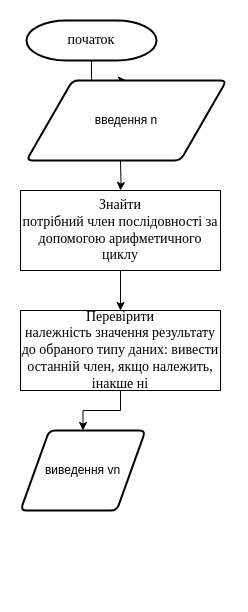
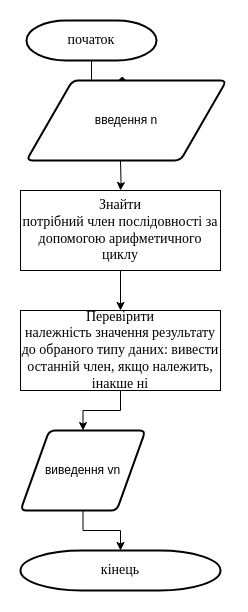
  <mxCell id="0" />
  <mxCell id="1" parent="0" />
- <mxCell id="2" style="edgeStyle=orthogonalEdgeStyle;rounded=0;orthogonalLoop=1;jettySize=auto;html=1;exitX=0.5;exitY=1;exitDx=0;exitDy=0;exitPerimeter=0;entryX=0.5;entryY=0;entryDx=0;entryDy=0;" parent="1" source="3" target="4" edge="1"><mxGeometry relative="1" as="geometry" /></mxCell>
+ <mxCell id="2" style="edgeStyle=orthogonalEdgeStyle;rounded=0;orthogonalLoop=1;jettySize=auto;html=1;exitX=0.5;exitY=1;exitDx=0;exitDy=0;exitPerimeter=0;entryX=0.5;entryY=0;entryDx=0;entryDy=0;endArrow=diamond;" parent="1" source="3" target="4" edge="1"><mxGeometry relative="1" as="geometry" /></mxCell>
  <mxCell id="3" value="&lt;font face=&quot;Times New Roman&quot; style=&quot;font-size: 14px&quot;&gt;початок&lt;/font&gt;" style="strokeWidth=2;html=1;shape=mxgraph.flowchart.terminator;whiteSpace=wrap;" parent="1" vertex="1"><mxGeometry x="26" y="20" width="130" height="40" as="geometry" /></mxCell>
  <mxCell id="4" value="введення n" style="shape=parallelogram;html=1;strokeWidth=2;perimeter=parallelogramPerimeter;whiteSpace=wrap;rounded=1;arcSize=12;size=0.23;" parent="1" vertex="1"><mxGeometry x="26" y="80" width="200" height="80" as="geometry" /></mxCell>
  <mxCell id="5" value="" style="edgeStyle=orthogonalEdgeStyle;rounded=0;orthogonalLoop=1;jettySize=auto;html=1;" parent="1" target="7" edge="1"><mxGeometry relative="1" as="geometry"><mxPoint x="120" y="160" as="sourcePoint" /></mxGeometry></mxCell>
  <mxCell id="6" value="" style="edgeStyle=orthogonalEdgeStyle;rounded=0;orthogonalLoop=1;jettySize=auto;html=1;" parent="1" source="7" target="9" edge="1"><mxGeometry relative="1" as="geometry" /></mxCell>
  <mxCell id="7" value="&lt;span style=&quot;font-family: &amp;#34;times new roman&amp;#34; , serif&quot;&gt;&lt;font style=&quot;font-size: 14px&quot;&gt;Знайти&lt;br/&gt;потрібний член послідовності за допомогою арифметичного циклу&lt;/font&gt;&lt;/span&gt;" style="rounded=0;whiteSpace=wrap;html=1;" parent="1" vertex="1"><mxGeometry x="20" y="190" width="200" height="80" as="geometry" /></mxCell>
  <mxCell id="8" value="" style="edgeStyle=orthogonalEdgeStyle;rounded=0;orthogonalLoop=1;jettySize=auto;html=1;" parent="1" source="9" target="11" edge="1"><mxGeometry relative="1" as="geometry" /></mxCell>
  <mxCell id="9" value="&lt;span style=&quot;font-family: &amp;#34;times new roman&amp;#34; , serif&quot;&gt;&lt;font style=&quot;font-size: 14px&quot;&gt;Перевірити&lt;br&gt;належність значення результату до обраного типу даних: вивести останній член, якщо належить, інакше ні&lt;/font&gt;&lt;/span&gt;" style="rounded=0;whiteSpace=wrap;html=1;" parent="1" vertex="1"><mxGeometry x="20" y="310" width="200" height="80" as="geometry" /></mxCell>
+ <mxCell id="10" value="" style="edgeStyle=orthogonalEdgeStyle;rounded=0;orthogonalLoop=1;jettySize=auto;html=1;" parent="1" source="11" target="12" edge="1"><mxGeometry relative="1" as="geometry" /></mxCell>
  <mxCell id="11" value="виведення vn" style="shape=parallelogram;html=1;strokeWidth=2;perimeter=parallelogramPerimeter;whiteSpace=wrap;rounded=1;arcSize=12;size=0.23;" parent="1" vertex="1"><mxGeometry x="20" y="430" width="125" height="80" as="geometry" /></mxCell>
+ <mxCell id="12" value="&lt;font face=&quot;Times New Roman&quot; style=&quot;font-size: 14px&quot;&gt;кінець&lt;/font&gt;" style="strokeWidth=2;html=1;shape=mxgraph.flowchart.terminator;whiteSpace=wrap;" parent="1" vertex="1"><mxGeometry x="20" y="550" width="200" height="40" as="geometry" /></mxCell>
